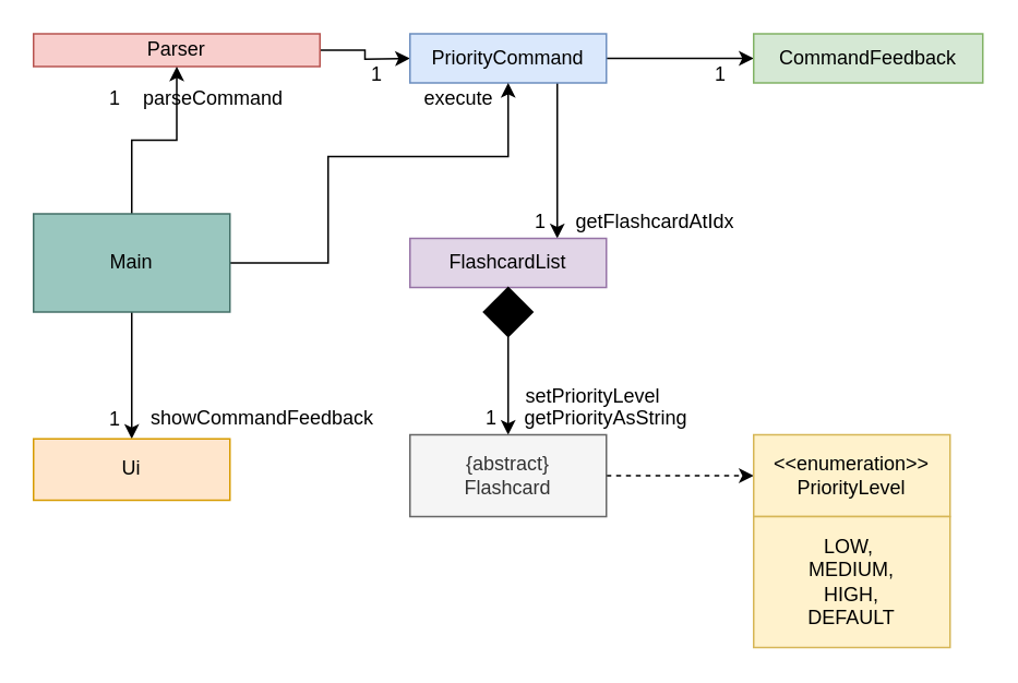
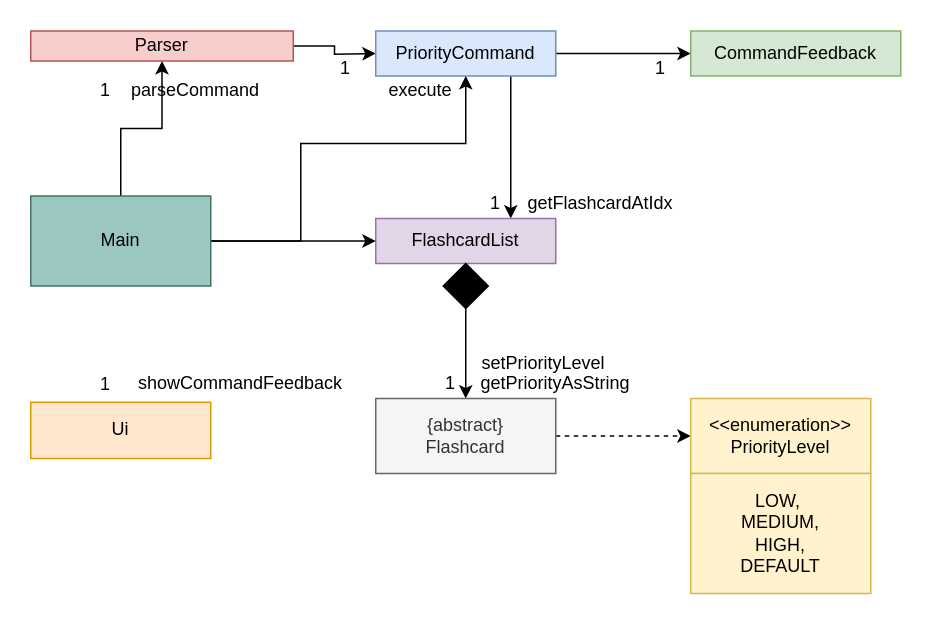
  <mxCell id="0" />
  <mxCell id="1" parent="0" />
  <mxCell id="2" style="edgeStyle=orthogonalEdgeStyle;rounded=0;orthogonalLoop=1;jettySize=auto;html=1;" parent="1" source="3" edge="1"><mxGeometry relative="1" as="geometry"><mxPoint x="250" y="35" as="targetPoint" /></mxGeometry></mxCell>
  <mxCell id="3" value="Parser" style="rounded=0;whiteSpace=wrap;html=1;fillColor=#f8cecc;strokeColor=#b85450;" parent="1" vertex="1"><mxGeometry x="20" y="20" width="175" height="20" as="geometry" /></mxCell>
  <mxCell id="4" style="edgeStyle=orthogonalEdgeStyle;rounded=0;orthogonalLoop=1;jettySize=auto;html=1;" parent="1" source="6" target="7" edge="1"><mxGeometry relative="1" as="geometry"><mxPoint x="480" y="35" as="targetPoint" /></mxGeometry></mxCell>
  <mxCell id="5" style="edgeStyle=orthogonalEdgeStyle;rounded=0;orthogonalLoop=1;jettySize=auto;html=1;" parent="1" source="6" target="9" edge="1"><mxGeometry relative="1" as="geometry"><mxPoint x="310" y="155" as="targetPoint" /><Array as="points"><mxPoint x="340" y="85" /><mxPoint x="340" y="85" /></Array></mxGeometry></mxCell>
  <mxCell id="6" value="PriorityCommand" style="rounded=0;whiteSpace=wrap;html=1;fillColor=#dae8fc;strokeColor=#6c8ebf;" parent="1" vertex="1"><mxGeometry x="250" y="20" width="120" height="30" as="geometry" /></mxCell>
  <mxCell id="7" value="CommandFeedback" style="rounded=0;whiteSpace=wrap;html=1;fillColor=#d5e8d4;strokeColor=#82b366;" parent="1" vertex="1"><mxGeometry x="460" y="20" width="140" height="30" as="geometry" /></mxCell>
  <mxCell id="8" style="edgeStyle=orthogonalEdgeStyle;rounded=0;orthogonalLoop=1;jettySize=auto;html=1;" parent="1" source="21" target="11" edge="1"><mxGeometry relative="1" as="geometry"><mxPoint x="310" y="285" as="targetPoint" /></mxGeometry></mxCell>
  <mxCell id="9" value="FlashcardList" style="rounded=0;whiteSpace=wrap;html=1;fillColor=#e1d5e7;strokeColor=#9673a6;" parent="1" vertex="1"><mxGeometry x="250" y="145" width="120" height="30" as="geometry" /></mxCell>
  <mxCell id="10" style="edgeStyle=orthogonalEdgeStyle;rounded=0;orthogonalLoop=1;jettySize=auto;html=1;dashed=1;" parent="1" source="11" target="13" edge="1"><mxGeometry relative="1" as="geometry" /></mxCell>
  <mxCell id="11" value="{abstract}&lt;br&gt;Flashcard" style="rounded=0;whiteSpace=wrap;html=1;fillColor=#f5f5f5;strokeColor=#666666;fontColor=#333333;" parent="1" vertex="1"><mxGeometry x="250" y="265" width="120" height="50" as="geometry" /></mxCell>
  <mxCell id="12" value="1" style="text;html=1;strokeColor=none;fillColor=none;align=center;verticalAlign=middle;whiteSpace=wrap;rounded=0;" parent="1" vertex="1"><mxGeometry x="210" y="35" width="40" height="20" as="geometry" /></mxCell>
  <mxCell id="13" value="&amp;lt;&amp;lt;enumeration&amp;gt;&amp;gt;&lt;br&gt;PriorityLevel" style="rounded=0;whiteSpace=wrap;html=1;fillColor=#fff2cc;strokeColor=#d6b656;" parent="1" vertex="1"><mxGeometry x="460" y="265" width="120" height="50" as="geometry" /></mxCell>
  <mxCell id="14" value="LOW,&amp;nbsp;&lt;br&gt;MEDIUM,&lt;br&gt;HIGH,&lt;br&gt;DEFAULT" style="rounded=0;whiteSpace=wrap;html=1;fillColor=#fff2cc;strokeColor=#d6b656;" parent="1" vertex="1"><mxGeometry x="460" y="315" width="120" height="80" as="geometry" /></mxCell>
  <mxCell id="15" value="getFlashcardAtIdx" style="text;html=1;strokeColor=none;fillColor=none;align=center;verticalAlign=middle;whiteSpace=wrap;rounded=0;" parent="1" vertex="1"><mxGeometry x="340" y="125" width="120" height="20" as="geometry" /></mxCell>
  <mxCell id="16" value="1" style="text;html=1;strokeColor=none;fillColor=none;align=center;verticalAlign=middle;whiteSpace=wrap;rounded=0;" parent="1" vertex="1"><mxGeometry x="280" y="245" width="40" height="20" as="geometry" /></mxCell>
  <mxCell id="17" value="setPriorityLevel" style="text;html=1;strokeColor=none;fillColor=none;align=center;verticalAlign=middle;whiteSpace=wrap;rounded=0;" parent="1" vertex="1"><mxGeometry x="302" y="232" width="120" height="20" as="geometry" /></mxCell>
  <mxCell id="18" value="1" style="text;html=1;strokeColor=none;fillColor=none;align=center;verticalAlign=middle;whiteSpace=wrap;rounded=0;" parent="1" vertex="1"><mxGeometry x="310" y="125" width="40" height="20" as="geometry" /></mxCell>
  <mxCell id="19" value="1" style="text;html=1;strokeColor=none;fillColor=none;align=center;verticalAlign=middle;whiteSpace=wrap;rounded=0;" parent="1" vertex="1"><mxGeometry x="420" y="35" width="40" height="20" as="geometry" /></mxCell>
  <mxCell id="20" value="getPriorityAsString" style="text;html=1;strokeColor=none;fillColor=none;align=center;verticalAlign=middle;whiteSpace=wrap;rounded=0;" parent="1" vertex="1"><mxGeometry x="310" y="245" width="120" height="20" as="geometry" /></mxCell>
  <mxCell id="21" value="" style="rhombus;whiteSpace=wrap;html=1;fillColor=#000000;" parent="1" vertex="1"><mxGeometry x="295" y="175" width="30" height="30" as="geometry" /></mxCell>
  <mxCell id="22" style="edgeStyle=orthogonalEdgeStyle;rounded=0;orthogonalLoop=1;jettySize=auto;html=1;entryX=0.5;entryY=1;entryDx=0;entryDy=0;" parent="1" source="25" target="3" edge="1"><mxGeometry relative="1" as="geometry" /></mxCell>
  <mxCell id="23" style="edgeStyle=orthogonalEdgeStyle;rounded=0;orthogonalLoop=1;jettySize=auto;html=1;" parent="1" source="25" target="6" edge="1"><mxGeometry relative="1" as="geometry"><Array as="points"><mxPoint x="200" y="160" /><mxPoint x="200" y="95" /><mxPoint x="310" y="95" /></Array></mxGeometry></mxCell>
- <mxCell id="24" style="edgeStyle=orthogonalEdgeStyle;rounded=0;orthogonalLoop=1;jettySize=auto;html=1;entryX=0.5;entryY=0;entryDx=0;entryDy=0;" parent="1" source="25" target="29" edge="1"><mxGeometry relative="1" as="geometry" /></mxCell>
+ <mxCell id="24" style="edgeStyle=orthogonalEdgeStyle;rounded=0;orthogonalLoop=1;jettySize=auto;html=1;" parent="1" source="25" target="9" edge="1"><mxGeometry relative="1" as="geometry" /></mxCell>
  <mxCell id="25" value="Main" style="rounded=0;whiteSpace=wrap;html=1;fillColor=#9AC7BF;strokeColor=#447068;" parent="1" vertex="1"><mxGeometry x="20" y="130" width="120" height="60" as="geometry" /></mxCell>
  <mxCell id="26" value="parseCommand" style="text;html=1;strokeColor=none;fillColor=none;align=center;verticalAlign=middle;whiteSpace=wrap;rounded=0;" parent="1" vertex="1"><mxGeometry x="70" y="50" width="120" height="20" as="geometry" /></mxCell>
  <mxCell id="27" value="1" style="text;html=1;strokeColor=none;fillColor=none;align=center;verticalAlign=middle;whiteSpace=wrap;rounded=0;" parent="1" vertex="1"><mxGeometry x="50" y="50" width="40" height="20" as="geometry" /></mxCell>
  <mxCell id="28" value="execute" style="text;html=1;strokeColor=none;fillColor=none;align=center;verticalAlign=middle;whiteSpace=wrap;rounded=0;" parent="1" vertex="1"><mxGeometry x="220" y="50" width="120" height="20" as="geometry" /></mxCell>
  <mxCell id="29" value="Ui" style="rounded=0;whiteSpace=wrap;html=1;fillColor=#ffe6cc;strokeColor=#d79b00;" parent="1" vertex="1"><mxGeometry x="20" y="267.5" width="120" height="37.5" as="geometry" /></mxCell>
  <mxCell id="30" value="showCommandFeedback" style="text;html=1;strokeColor=none;fillColor=none;align=center;verticalAlign=middle;whiteSpace=wrap;rounded=0;" parent="1" vertex="1"><mxGeometry x="100" y="245" width="120" height="20" as="geometry" /></mxCell>
  <mxCell id="31" value="1" style="text;html=1;strokeColor=none;fillColor=none;align=center;verticalAlign=middle;whiteSpace=wrap;rounded=0;" parent="1" vertex="1"><mxGeometry x="50" y="245.5" width="40" height="20" as="geometry" /></mxCell>
